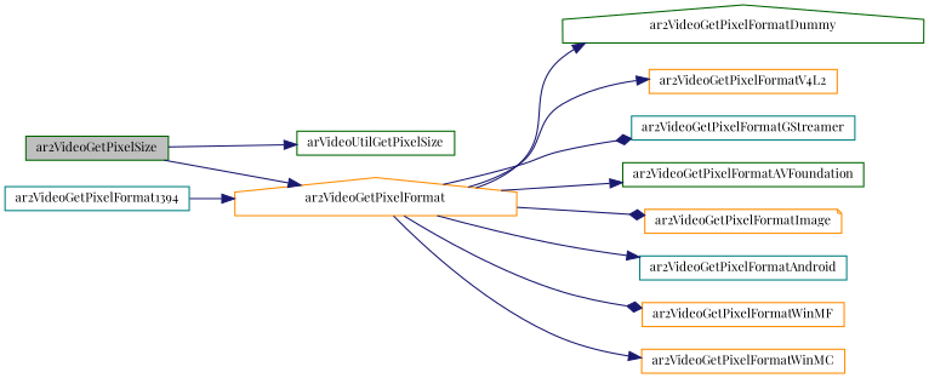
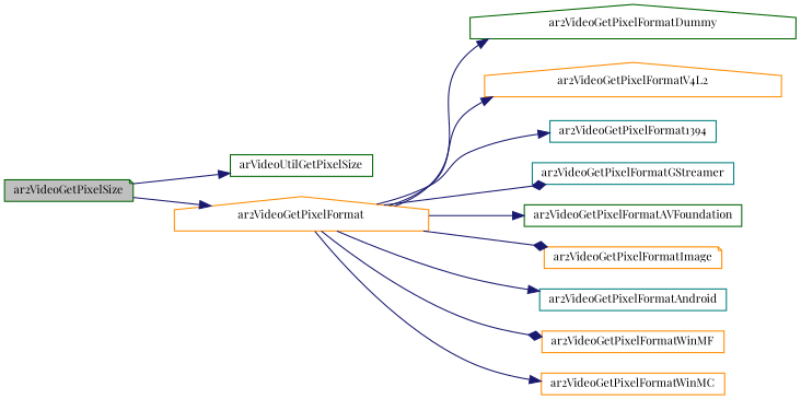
  digraph {
    fontname="Playfair Display"
    rankdir=LR
    node [color=darkorange fillcolor=white fontname="Playfair Display" fontsize=10 shape=box style=filled]
    edge [arrowhead=normal color=midnightblue fontname="Playfair Display" fontsize=10 labelfontname=Helvetica labelfontsize=10 style=solid]
-   n1 [color=darkgreen fillcolor=grey75 fontcolor=black height=0.2 label=ar2VideoGetPixelSize width=0.4]
+   n1 [color=darkgreen fillcolor=grey75 fontcolor=black height=0.2 label=ar2VideoGetPixelSize shape=note width=0.4]
    n2 [color=darkgreen height=0.2 label=arVideoUtilGetPixelSize width=0.4]
    n3 [height=0.2 label=ar2VideoGetPixelFormat shape=house width=0.4]
    n4 [color=darkgreen height=0.2 label=ar2VideoGetPixelFormatDummy shape=house width=0.4]
-   n5 [height=0.2 label=ar2VideoGetPixelFormatV4L2 width=0.4]
+   n5 [height=0.2 label=ar2VideoGetPixelFormatV4L2 shape=house width=0.4]
    n6 [color=teal height=0.2 label=ar2VideoGetPixelFormat1394 width=0.4]
    n7 [color=teal height=0.2 label=ar2VideoGetPixelFormatGStreamer width=0.4]
    n8 [color=darkgreen height=0.2 label=ar2VideoGetPixelFormatAVFoundation width=0.4]
    n9 [height=0.2 label=ar2VideoGetPixelFormatImage shape=note width=0.4]
    n10 [color=teal height=0.2 label=ar2VideoGetPixelFormatAndroid width=0.4]
    n11 [height=0.2 label=ar2VideoGetPixelFormatWinMF width=0.4]
    n12 [height=0.2 label=ar2VideoGetPixelFormatWinMC width=0.4]
    n1 -> n2
    n1 -> n3
    n3 -> n4
    n3 -> n5
-   n6 -> n3
+   n3 -> n6
    n3 -> n7 [arrowhead=diamond]
    n3 -> n8
    n3 -> n9 [arrowhead=diamond]
    n3 -> n10
    n3 -> n11 [arrowhead=diamond]
    n3 -> n12
  }
